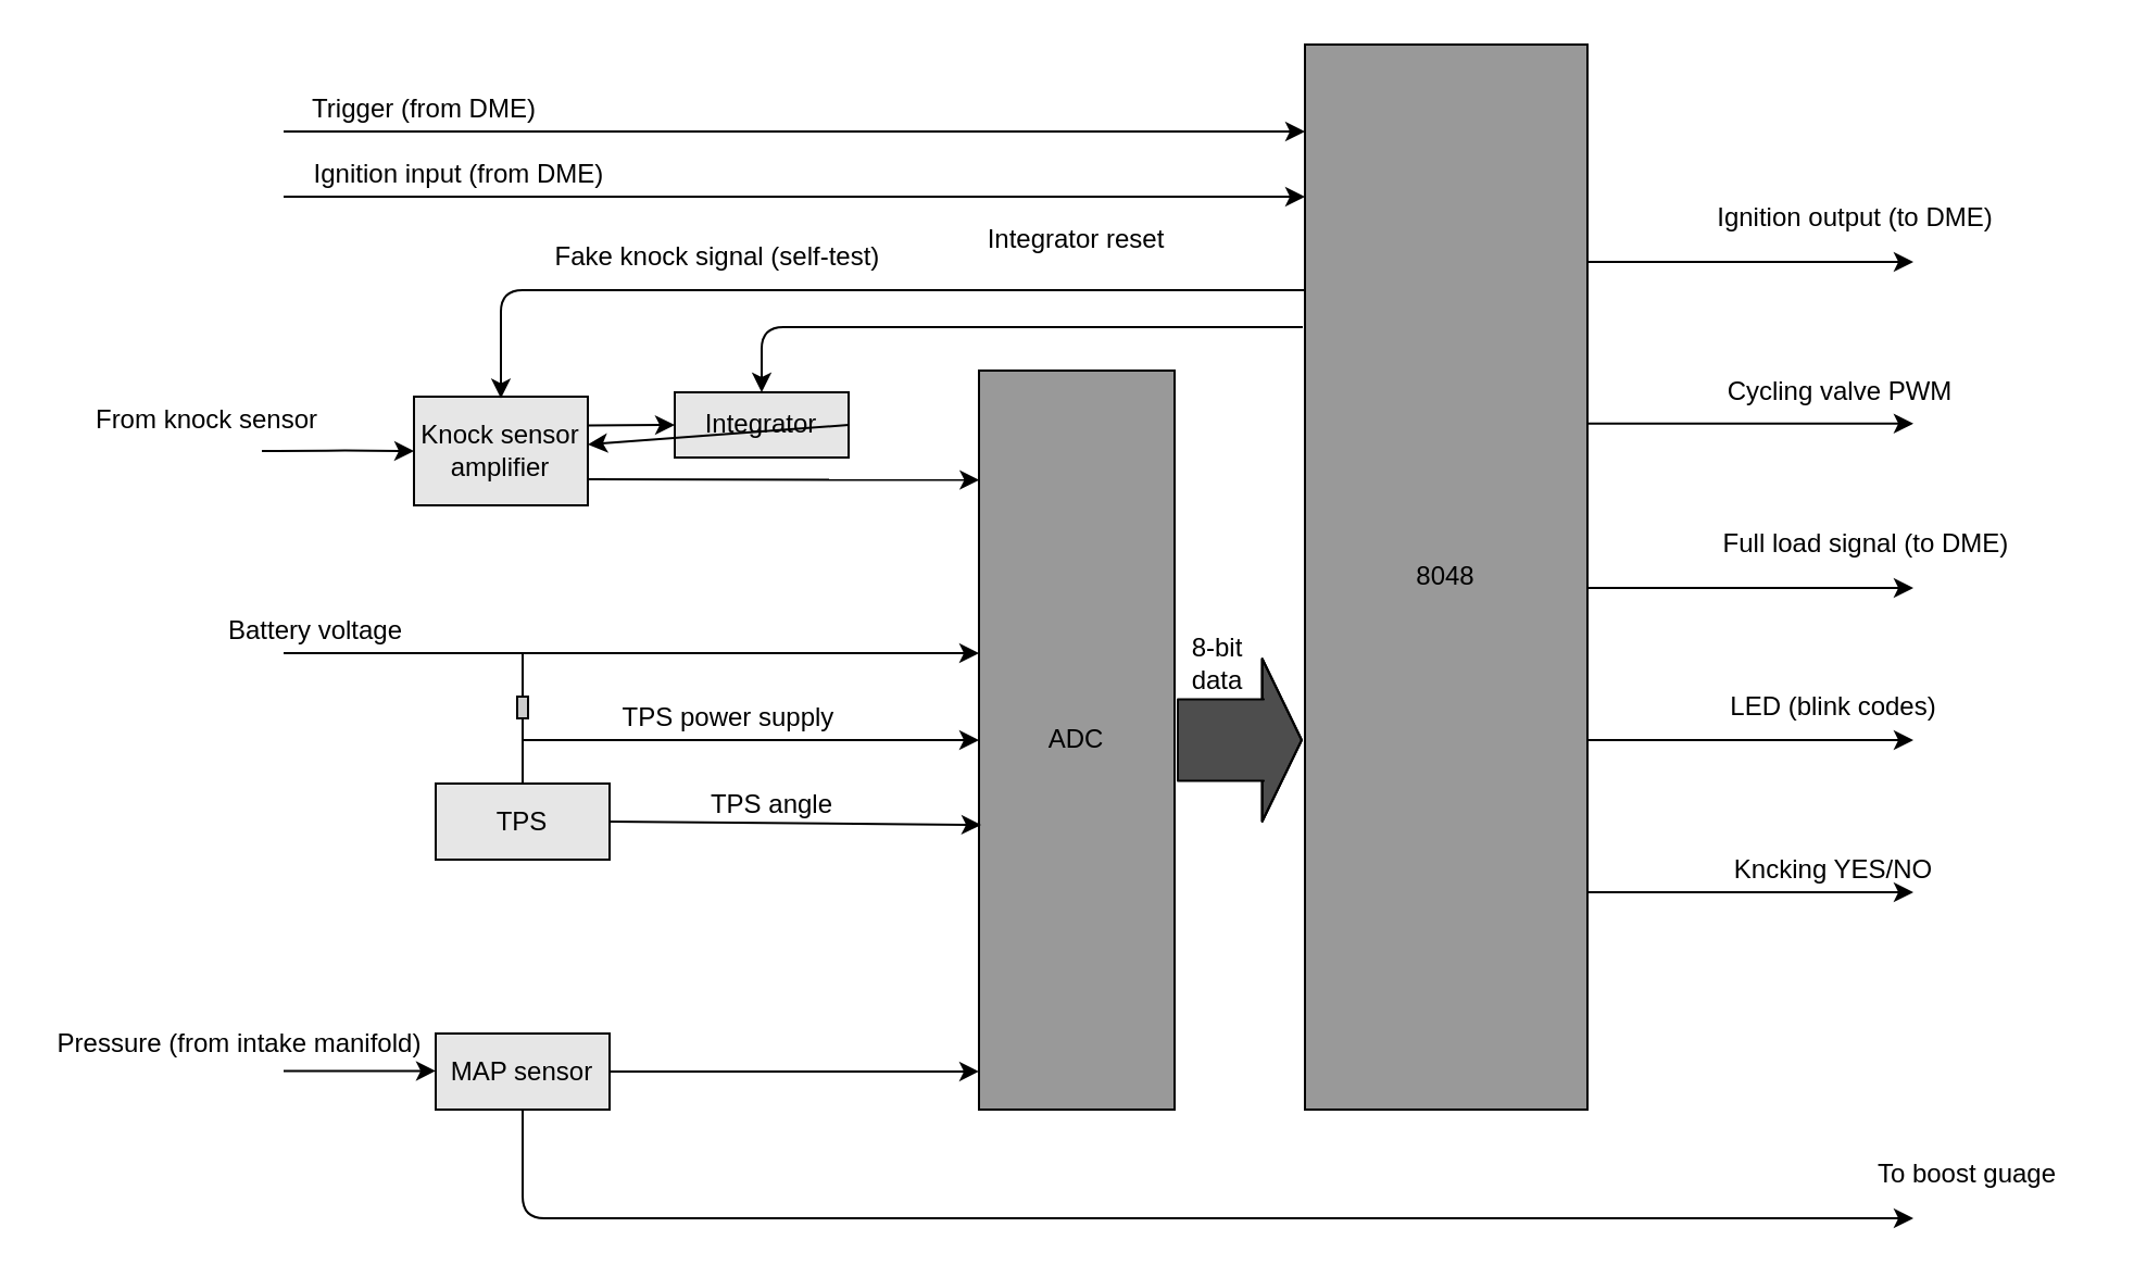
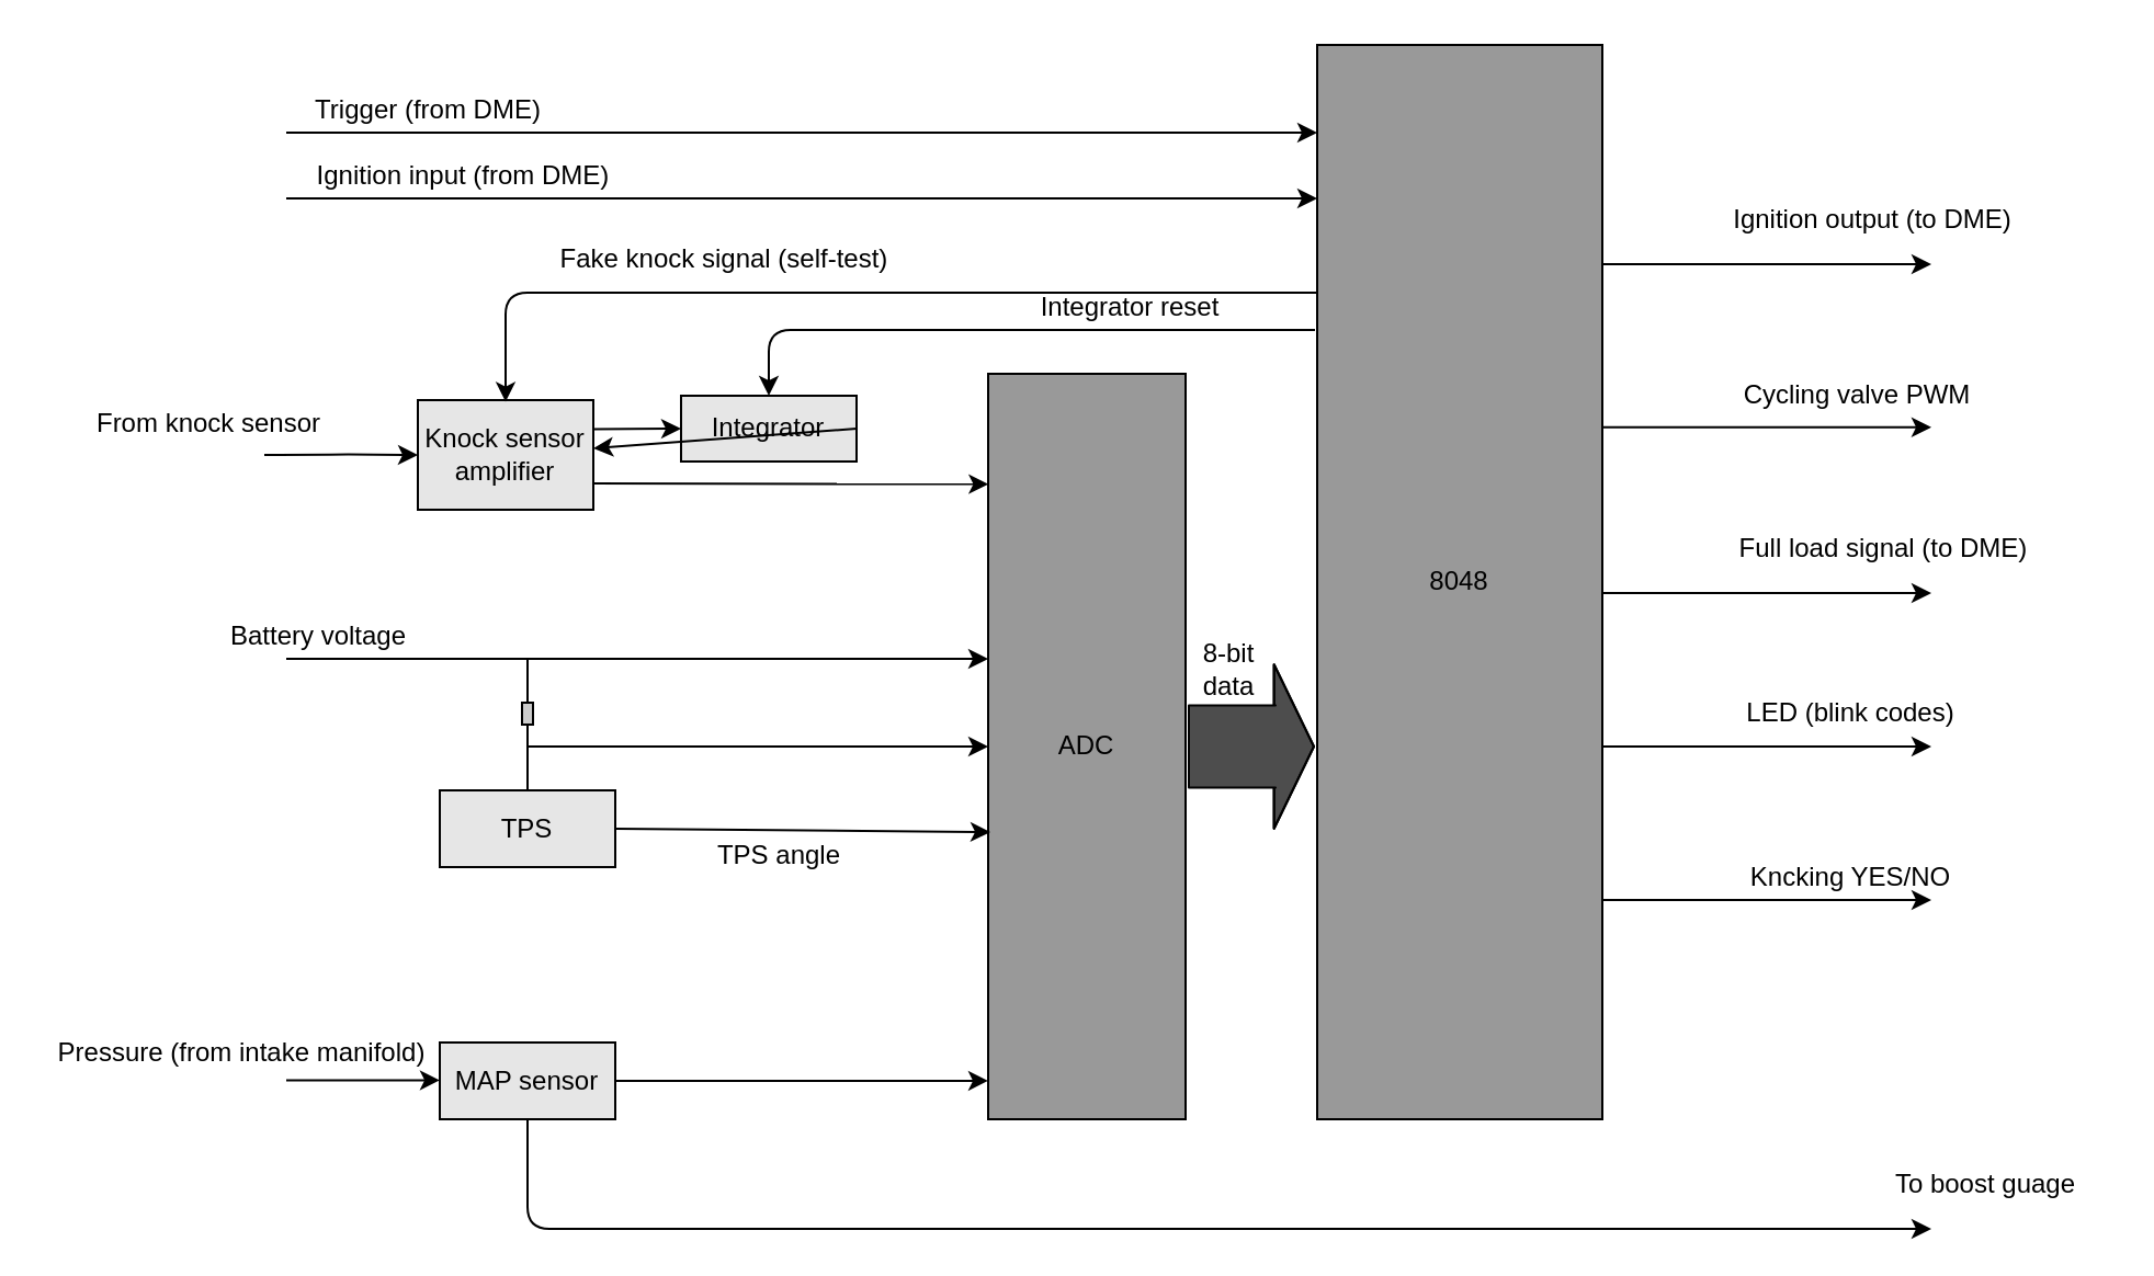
  <mxCell id="0" style=";html=1;" />
  <mxCell id="1" style=";html=1;" parent="0" />
  <mxCell id="2" value="ADC" style="rounded=0;whiteSpace=wrap;html=1;fillColor=#999999;" vertex="1" parent="1"><mxGeometry x="450" y="170" width="90" height="340" as="geometry" /></mxCell>
  <mxCell id="3" value="8048" style="rounded=0;whiteSpace=wrap;html=1;fillColor=#999999;" vertex="1" parent="1"><mxGeometry x="600" y="20" width="130" height="490" as="geometry" /></mxCell>
  <mxCell id="4" value="Knock sensor amplifier" style="rounded=0;whiteSpace=wrap;html=1;fillColor=#E6E6E6;" vertex="1" parent="1"><mxGeometry x="190" y="182" width="80" height="50" as="geometry" /></mxCell>
  <mxCell id="5" value="" style="endArrow=classic;html=1;entryX=0.002;entryY=0.148;entryDx=0;entryDy=0;entryPerimeter=0;" edge="1" parent="1" target="2"><mxGeometry width="50" height="50" relative="1" as="geometry"><mxPoint x="270" y="220" as="sourcePoint" /><mxPoint x="450" y="238" as="targetPoint" /></mxGeometry></mxCell>
  <mxCell id="6" value="Integrator" style="rounded=0;whiteSpace=wrap;html=1;fillColor=#E6E6E6;" vertex="1" parent="1"><mxGeometry x="310" y="180" width="80" height="30" as="geometry" /></mxCell>
  <mxCell id="7" value="" style="endArrow=classic;html=1;exitX=1;exitY=0.5;exitDx=0;exitDy=0;" edge="1" parent="1" source="6" target="4"><mxGeometry width="50" height="50" relative="1" as="geometry"><mxPoint x="419" y="234.41" as="sourcePoint" /><mxPoint x="450" y="234.41" as="targetPoint" /></mxGeometry></mxCell>
  <mxCell id="8" value="" style="endArrow=classic;html=1;" edge="1" parent="1"><mxGeometry width="50" height="50" relative="1" as="geometry"><mxPoint x="120" y="207.05" as="sourcePoint" /><mxPoint x="190" y="207.05" as="targetPoint" /><Array as="points"><mxPoint x="160" y="206.76" /></Array></mxGeometry></mxCell>
  <mxCell id="9" value="" style="endArrow=classic;html=1;" edge="1" parent="1"><mxGeometry width="50" height="50" relative="1" as="geometry"><mxPoint x="130" y="300" as="sourcePoint" /><mxPoint x="450" y="300" as="targetPoint" /></mxGeometry></mxCell>
  <mxCell id="10" value="TPS" style="rounded=0;whiteSpace=wrap;html=1;fillColor=#E6E6E6;" vertex="1" parent="1"><mxGeometry x="200" y="360" width="80" height="35" as="geometry" /></mxCell>
  <mxCell id="11" value="" style="endArrow=classic;html=1;entryX=0.011;entryY=0.703;entryDx=0;entryDy=0;entryPerimeter=0;exitX=1;exitY=0.5;exitDx=0;exitDy=0;" edge="1" parent="1" source="10"><mxGeometry width="50" height="50" relative="1" as="geometry"><mxPoint x="279.91" y="387.26" as="sourcePoint" /><mxPoint x="450.99" y="379.02" as="targetPoint" /></mxGeometry></mxCell>
  <mxCell id="12" value="MAP sensor" style="rounded=0;whiteSpace=wrap;html=1;fillColor=#E6E6E6;" vertex="1" parent="1"><mxGeometry x="200" y="475" width="80" height="35" as="geometry" /></mxCell>
  <mxCell id="13" value="" style="endArrow=classic;html=1;entryX=0.002;entryY=0.202;entryDx=0;entryDy=0;entryPerimeter=0;exitX=1;exitY=0.5;exitDx=0;exitDy=0;" edge="1" parent="1" source="12"><mxGeometry width="50" height="50" relative="1" as="geometry"><mxPoint x="309.82" y="492.08" as="sourcePoint" /><mxPoint x="450" y="492.48" as="targetPoint" /></mxGeometry></mxCell>
  <mxCell id="14" value="" style="endArrow=classic;html=1;exitX=0.5;exitY=1;exitDx=0;exitDy=0;" edge="1" parent="1" source="12"><mxGeometry width="50" height="50" relative="1" as="geometry"><mxPoint x="270" y="510" as="sourcePoint" /><mxPoint x="880" y="560" as="targetPoint" /><Array as="points"><mxPoint x="240" y="560" /></Array></mxGeometry></mxCell>
  <mxCell id="15" value="" style="endArrow=classic;html=1;" edge="1" parent="1"><mxGeometry width="50" height="50" relative="1" as="geometry"><mxPoint x="130" y="492.21" as="sourcePoint" /><mxPoint x="200" y="492.21" as="targetPoint" /></mxGeometry></mxCell>
  <mxCell id="16" value="" style="shape=flexArrow;endArrow=classic;html=1;exitX=1;exitY=0.5;exitDx=0;exitDy=0;fillColor=#4D4D4D;width=37.619;endSize=5.729;endWidth=36.417;" edge="1" parent="1"><mxGeometry width="50" height="50" relative="1" as="geometry"><mxPoint x="541" y="340" as="sourcePoint" /><mxPoint x="599" y="340" as="targetPoint" /><Array as="points"><mxPoint x="571" y="340" /><mxPoint x="581" y="340" /></Array></mxGeometry></mxCell>
  <mxCell id="17" value="" style="endArrow=classic;html=1;entryX=0.5;entryY=0;entryDx=0;entryDy=0;" edge="1" parent="1" target="6"><mxGeometry width="50" height="50" relative="1" as="geometry"><mxPoint x="599" y="150" as="sourcePoint" /><mxPoint x="380" y="260" as="targetPoint" /><Array as="points"><mxPoint x="350" y="150" /></Array></mxGeometry></mxCell>
  <mxCell id="18" value="" style="endArrow=classic;html=1;" edge="1" parent="1"><mxGeometry width="50" height="50" relative="1" as="geometry"><mxPoint x="130" y="90" as="sourcePoint" /><mxPoint x="600" y="90" as="targetPoint" /></mxGeometry></mxCell>
  <mxCell id="19" value="" style="endArrow=classic;html=1;" edge="1" parent="1"><mxGeometry width="50" height="50" relative="1" as="geometry"><mxPoint x="130" y="60" as="sourcePoint" /><mxPoint x="600" y="60" as="targetPoint" /></mxGeometry></mxCell>
  <mxCell id="20" value="" style="rounded=0;whiteSpace=wrap;html=1;fillColor=#CCCCCC;" vertex="1" parent="1"><mxGeometry x="237.5" y="320" width="5" height="10" as="geometry" /></mxCell>
  <mxCell id="21" value="" style="endArrow=none;html=1;exitX=0.5;exitY=0;exitDx=0;exitDy=0;" edge="1" parent="1" source="20"><mxGeometry width="50" height="50" relative="1" as="geometry"><mxPoint x="260" y="360" as="sourcePoint" /><mxPoint x="240" y="300" as="targetPoint" /></mxGeometry></mxCell>
  <mxCell id="22" value="" style="endArrow=none;html=1;exitX=0.5;exitY=0;exitDx=0;exitDy=0;entryX=0.5;entryY=1;entryDx=0;entryDy=0;" edge="1" parent="1" source="10" target="20"><mxGeometry width="50" height="50" relative="1" as="geometry"><mxPoint x="290" y="380" as="sourcePoint" /><mxPoint x="290" y="370" as="targetPoint" /></mxGeometry></mxCell>
  <mxCell id="23" value="" style="endArrow=classic;html=1;" edge="1" parent="1"><mxGeometry width="50" height="50" relative="1" as="geometry"><mxPoint x="240" y="340" as="sourcePoint" /><mxPoint x="450" y="340" as="targetPoint" /><Array as="points"><mxPoint x="352.5" y="340" /></Array></mxGeometry></mxCell>
  <mxCell id="24" value="" style="endArrow=classic;html=1;" edge="1" parent="1"><mxGeometry width="50" height="50" relative="1" as="geometry"><mxPoint x="730" y="120" as="sourcePoint" /><mxPoint x="880" y="120" as="targetPoint" /></mxGeometry></mxCell>
  <mxCell id="25" value="" style="endArrow=classic;html=1;" edge="1" parent="1"><mxGeometry width="50" height="50" relative="1" as="geometry"><mxPoint x="730" y="194.41" as="sourcePoint" /><mxPoint x="880" y="194.41" as="targetPoint" /></mxGeometry></mxCell>
  <mxCell id="26" value="" style="endArrow=classic;html=1;" edge="1" parent="1"><mxGeometry width="50" height="50" relative="1" as="geometry"><mxPoint x="730" y="270" as="sourcePoint" /><mxPoint x="880" y="270" as="targetPoint" /></mxGeometry></mxCell>
  <mxCell id="27" value="" style="endArrow=classic;html=1;" edge="1" parent="1"><mxGeometry width="50" height="50" relative="1" as="geometry"><mxPoint x="730" y="340" as="sourcePoint" /><mxPoint x="880" y="340" as="targetPoint" /></mxGeometry></mxCell>
  <mxCell id="28" value="Trigger (from DME)" style="text;html=1;strokeColor=none;fillColor=none;align=center;verticalAlign=middle;whiteSpace=wrap;rounded=0;" vertex="1" parent="1"><mxGeometry x="140" y="40" width="110" height="20" as="geometry" /></mxCell>
  <mxCell id="29" value="Ignition input (from DME)" style="text;html=1;strokeColor=none;fillColor=none;align=center;verticalAlign=middle;whiteSpace=wrap;rounded=0;" vertex="1" parent="1"><mxGeometry x="136" y="70" width="150" height="20" as="geometry" /></mxCell>
  <mxCell id="30" value="From knock sensor" style="text;html=1;strokeColor=none;fillColor=none;align=center;verticalAlign=middle;whiteSpace=wrap;rounded=0;" vertex="1" parent="1"><mxGeometry x="40" y="182.76" width="110" height="20" as="geometry" /></mxCell>
  <mxCell id="31" value="Battery voltage" style="text;html=1;strokeColor=none;fillColor=none;align=center;verticalAlign=middle;whiteSpace=wrap;rounded=0;" vertex="1" parent="1"><mxGeometry x="90" y="280" width="110" height="20" as="geometry" /></mxCell>
- <mxCell id="32" value="TPS power supply" style="text;html=1;strokeColor=none;fillColor=none;align=center;verticalAlign=middle;whiteSpace=wrap;rounded=0;" vertex="1" parent="1"><mxGeometry x="280" y="320" width="110" height="20" as="geometry" /></mxCell>
- <mxCell id="33" value="TPS angle" style="text;html=1;strokeColor=none;fillColor=none;align=center;verticalAlign=middle;whiteSpace=wrap;rounded=0;" vertex="1" parent="1"><mxGeometry x="300" y="360" width="110" height="20" as="geometry" /></mxCell>
+ <mxCell id="33" value="TPS angle" style="text;html=1;strokeColor=none;fillColor=none;align=center;verticalAlign=middle;whiteSpace=wrap;rounded=0;" vertex="1" parent="1"><mxGeometry x="300" y="380" width="110" height="20" as="geometry" /></mxCell>
  <mxCell id="34" value="Pressure (from intake manifold)" style="text;html=1;strokeColor=none;fillColor=none;align=center;verticalAlign=middle;whiteSpace=wrap;rounded=0;" vertex="1" parent="1"><mxGeometry x="20" y="470" width="180" height="20" as="geometry" /></mxCell>
  <mxCell id="35" value="&lt;div&gt;To boost guage&lt;/div&gt;" style="text;html=1;strokeColor=none;fillColor=none;align=center;verticalAlign=middle;whiteSpace=wrap;rounded=0;" vertex="1" parent="1"><mxGeometry x="850" y="530" width="110" height="20" as="geometry" /></mxCell>
- <mxCell id="36" value="Integrator reset" style="text;html=1;strokeColor=none;fillColor=none;align=center;verticalAlign=middle;whiteSpace=wrap;rounded=0;" vertex="1" parent="1"><mxGeometry x="440" y="100" width="110" height="20" as="geometry" /></mxCell>
+ <mxCell id="36" value="Integrator reset" style="text;html=1;strokeColor=none;fillColor=none;align=center;verticalAlign=middle;whiteSpace=wrap;rounded=0;" vertex="1" parent="1"><mxGeometry x="460" y="130" width="110" height="20" as="geometry" /></mxCell>
  <mxCell id="37" value="" style="endArrow=classic;html=1;exitX=1;exitY=0.5;exitDx=0;exitDy=0;" edge="1" parent="1"><mxGeometry width="50" height="50" relative="1" as="geometry"><mxPoint x="270" y="195.26" as="sourcePoint" /><mxPoint x="310" y="195" as="targetPoint" /></mxGeometry></mxCell>
  <mxCell id="38" value="8-bit data" style="text;html=1;strokeColor=none;fillColor=none;align=center;verticalAlign=middle;whiteSpace=wrap;rounded=0;" vertex="1" parent="1"><mxGeometry x="540" y="290" width="40" height="30" as="geometry" /></mxCell>
  <mxCell id="39" value="Ignition output (to DME)" style="text;html=1;strokeColor=none;fillColor=none;align=center;verticalAlign=middle;whiteSpace=wrap;rounded=0;" vertex="1" parent="1"><mxGeometry x="787" y="90" width="133" height="20" as="geometry" /></mxCell>
  <mxCell id="40" value="Cycling valve PWM" style="text;html=1;strokeColor=none;fillColor=none;align=center;verticalAlign=middle;whiteSpace=wrap;rounded=0;" vertex="1" parent="1"><mxGeometry x="780" y="170" width="133" height="20" as="geometry" /></mxCell>
  <mxCell id="41" value="&lt;div&gt;Full load signal (to DME)&lt;/div&gt;" style="text;html=1;strokeColor=none;fillColor=none;align=center;verticalAlign=middle;whiteSpace=wrap;rounded=0;" vertex="1" parent="1"><mxGeometry x="787" y="240" width="143" height="20" as="geometry" /></mxCell>
  <mxCell id="42" value="&lt;div&gt;LED (blink codes)&lt;/div&gt;" style="text;html=1;strokeColor=none;fillColor=none;align=center;verticalAlign=middle;whiteSpace=wrap;rounded=0;" vertex="1" parent="1"><mxGeometry x="777" y="315" width="133" height="20" as="geometry" /></mxCell>
  <mxCell id="43" value="" style="endArrow=classic;html=1;" edge="1" parent="1"><mxGeometry width="50" height="50" relative="1" as="geometry"><mxPoint x="730" y="410" as="sourcePoint" /><mxPoint x="880" y="410" as="targetPoint" /></mxGeometry></mxCell>
  <mxCell id="44" value="Kncking YES/NO" style="text;html=1;strokeColor=none;fillColor=none;align=center;verticalAlign=middle;whiteSpace=wrap;rounded=0;" vertex="1" parent="1"><mxGeometry x="777" y="390" width="133" height="20" as="geometry" /></mxCell>
  <mxCell id="45" value="" style="endArrow=classic;html=1;" edge="1" parent="1"><mxGeometry width="50" height="50" relative="1" as="geometry"><mxPoint x="600" y="133" as="sourcePoint" /><mxPoint x="230" y="182.76" as="targetPoint" /><Array as="points"><mxPoint x="230" y="133" /></Array></mxGeometry></mxCell>
  <mxCell id="46" value="Fake knock signal (self-test)" style="text;html=1;strokeColor=none;fillColor=none;align=center;verticalAlign=middle;whiteSpace=wrap;rounded=0;" vertex="1" parent="1"><mxGeometry x="235" y="108" width="190" height="20" as="geometry" /></mxCell>
